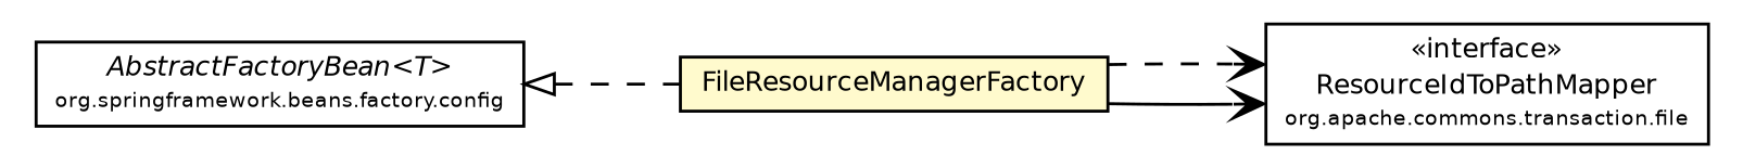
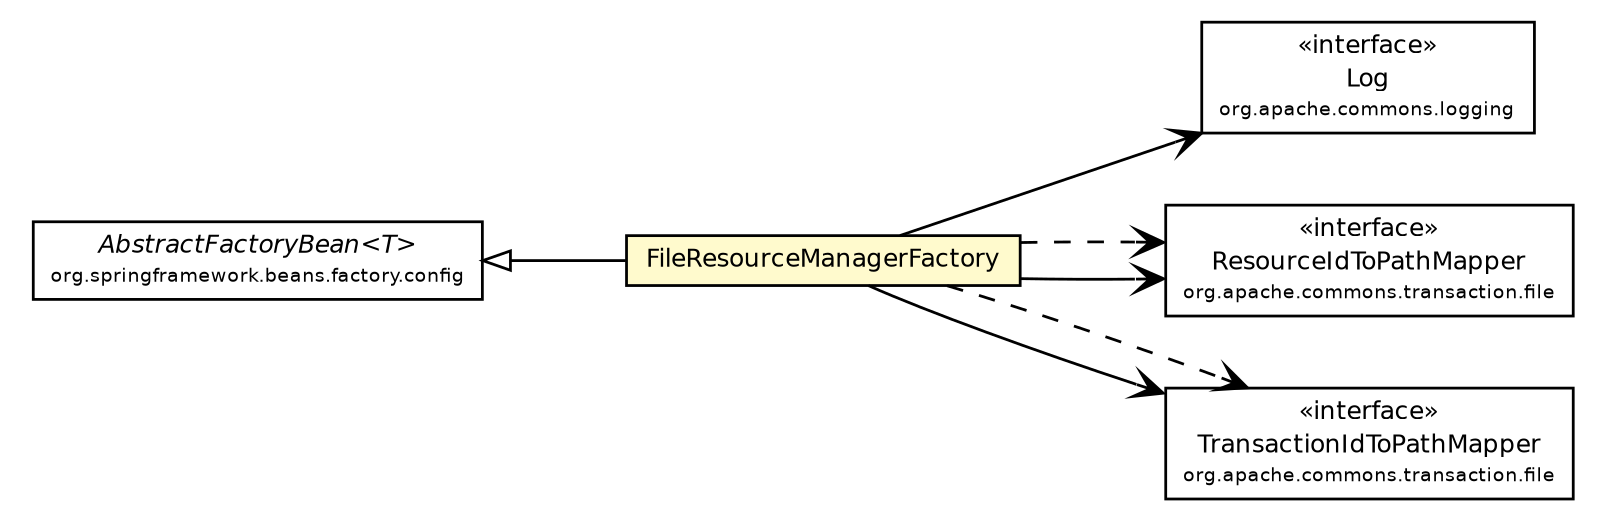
  digraph {
    fontname="DejaVu Sans"
    nodesep=0.25
    rankdir=LR
    ranksep=0.5
    node [fontcolor=black fontname="DejaVu Sans" fontsize=9.0 shape=plaintext]
    edge [arrowhead=open color=black fontcolor=black fontname="DejaVu Sans" fontsize=10.0 headport=p labelfontname=Helvetica labelfontsize=10 tailport=p]
    n1 [label=<<table title="com.davidkarlsen.commonstransaction.spring.FileResourceManagerFactory" border="0" cellborder="1" cellspacing="0" cellpadding="2" port="p" bgcolor="lemonChiffon" href="./FileResourceManagerFactory.html"> 		<tr><td><table border="0" cellspacing="0" cellpadding="1"> <tr><td align="center" balign="center"> FileResourceManagerFactory </td></tr> 		</table></td></tr> 		</table>>]
+   n2 [label=<<table title="org.apache.commons.logging.Log" border="0" cellborder="1" cellspacing="0" cellpadding="2" port="p" href="http://www.slf4j.org/apidocs/org/apache/commons/logging/Log.html"> 		<tr><td><table border="0" cellspacing="0" cellpadding="1"> <tr><td align="center" balign="center"> &#171;interface&#187; </td></tr> <tr><td align="center" balign="center"> Log </td></tr> <tr><td align="center" balign="center"><font point-size="7.0"> org.apache.commons.logging </font></td></tr> 		</table></td></tr> 		</table>>]
    n3 [label=<<table title="org.apache.commons.transaction.file.ResourceIdToPathMapper" border="0" cellborder="1" cellspacing="0" cellpadding="2" port="p"> 		<tr><td><table border="0" cellspacing="0" cellpadding="1"> <tr><td align="center" balign="center"> &#171;interface&#187; </td></tr> <tr><td align="center" balign="center"> ResourceIdToPathMapper </td></tr> <tr><td align="center" balign="center"><font point-size="7.0"> org.apache.commons.transaction.file </font></td></tr> 		</table></td></tr> 		</table>>]
+   n4 [label=<<table title="org.apache.commons.transaction.file.TransactionIdToPathMapper" border="0" cellborder="1" cellspacing="0" cellpadding="2" port="p"> 		<tr><td><table border="0" cellspacing="0" cellpadding="1"> <tr><td align="center" balign="center"> &#171;interface&#187; </td></tr> <tr><td align="center" balign="center"> TransactionIdToPathMapper </td></tr> <tr><td align="center" balign="center"><font point-size="7.0"> org.apache.commons.transaction.file </font></td></tr> 		</table></td></tr> 		</table>>]
    n5 [label=<<table title="org.springframework.beans.factory.config.AbstractFactoryBean" border="0" cellborder="1" cellspacing="0" cellpadding="2" port="p"> 		<tr><td><table border="0" cellspacing="0" cellpadding="1"> <tr><td align="center" balign="center"><font face="Helvetica-Oblique"> AbstractFactoryBean&lt;T&gt; </font></td></tr> <tr><td align="center" balign="center"><font point-size="7.0"> org.springframework.beans.factory.config </font></td></tr> 		</table></td></tr> 		</table>>]
+   n1 -> n2
    n1 -> n3
    n1 -> n3 [style=dashed]
-   n5 -> n1 [arrowtail=empty dir=back fontsize=10 style=dashed arrowhead="" color="" fontcolor=""]
+   n1 -> n4
+   n1 -> n4 [style=dashed]
+   n5 -> n1 [arrowtail=empty dir=back fontsize=10 arrowhead="" color="" fontcolor=""]
  }
